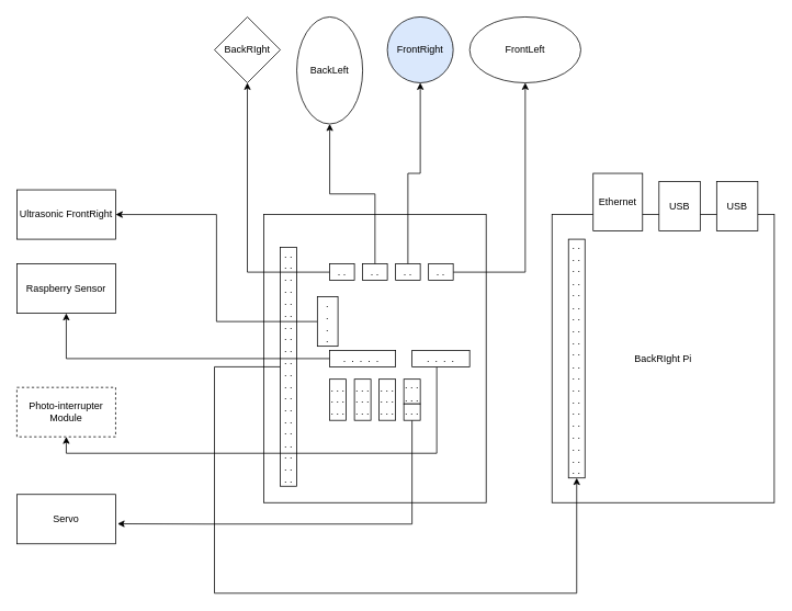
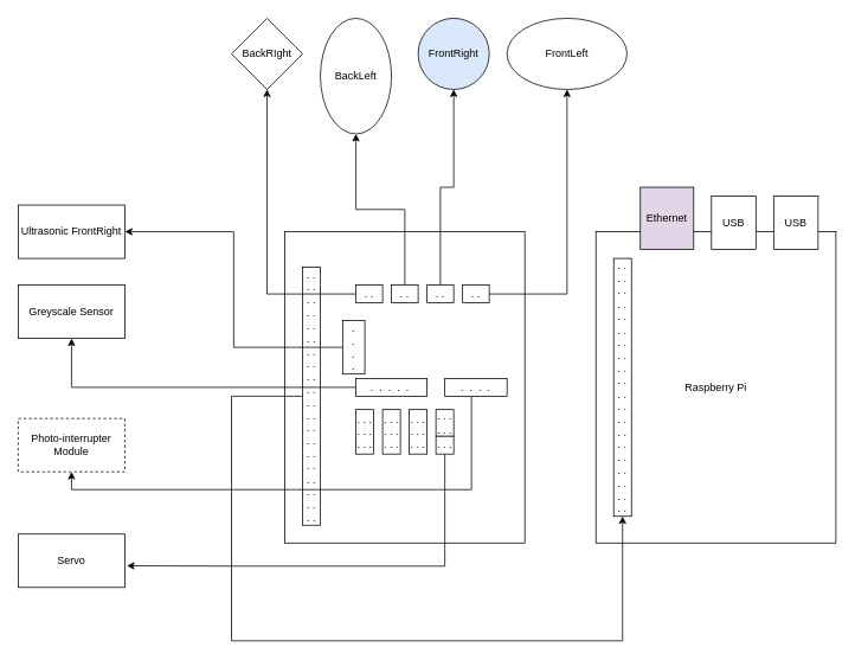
  <mxCell id="0" />
  <mxCell id="1" parent="0" />
  <mxCell id="2" value="" style="rounded=0;whiteSpace=wrap;html=1;" vertex="1" parent="1"><mxGeometry x="320" y="260" width="270" height="350" as="geometry" /></mxCell>
  <mxCell id="3" style="edgeStyle=orthogonalEdgeStyle;rounded=0;orthogonalLoop=1;jettySize=auto;html=1;" edge="1" parent="1" source="4" target="16"><mxGeometry relative="1" as="geometry" /></mxCell>
  <mxCell id="4" value=". ." style="rounded=0;whiteSpace=wrap;html=1;" vertex="1" parent="1"><mxGeometry x="440" y="320" width="30" height="20" as="geometry" /></mxCell>
  <mxCell id="5" style="edgeStyle=orthogonalEdgeStyle;rounded=0;orthogonalLoop=1;jettySize=auto;html=1;" edge="1" parent="1" source="6" target="15"><mxGeometry relative="1" as="geometry" /></mxCell>
  <mxCell id="6" value=". ." style="rounded=0;whiteSpace=wrap;html=1;" vertex="1" parent="1"><mxGeometry x="480" y="320" width="30" height="20" as="geometry" /></mxCell>
  <mxCell id="7" style="edgeStyle=orthogonalEdgeStyle;rounded=0;orthogonalLoop=1;jettySize=auto;html=1;" edge="1" parent="1" source="8" target="18"><mxGeometry relative="1" as="geometry" /></mxCell>
  <mxCell id="8" value=". ." style="rounded=0;whiteSpace=wrap;html=1;" vertex="1" parent="1"><mxGeometry x="520" y="320" width="30" height="20" as="geometry" /></mxCell>
- <mxCell id="9" value="BackRIght Pi" style="rounded=0;whiteSpace=wrap;html=1;" vertex="1" parent="1"><mxGeometry x="670" y="260" width="270" height="350" as="geometry" /></mxCell>
+ <mxCell id="9" value="Raspberry Pi" style="rounded=0;whiteSpace=wrap;html=1;" vertex="1" parent="1"><mxGeometry x="670" y="260" width="270" height="350" as="geometry" /></mxCell>
  <mxCell id="10" style="edgeStyle=orthogonalEdgeStyle;rounded=0;orthogonalLoop=1;jettySize=auto;html=1;" edge="1" parent="1" source="11" target="12"><mxGeometry relative="1" as="geometry"><Array as="points"><mxPoint x="260" y="445" /><mxPoint x="260" y="720" /><mxPoint x="700" y="720" /></Array></mxGeometry></mxCell>
  <mxCell id="11" value=". .&lt;br&gt;. .&lt;br&gt;. .&lt;br&gt;. .&lt;br&gt;. .&lt;br&gt;. .&lt;br&gt;. .&lt;br&gt;. .&lt;br&gt;. .&lt;br&gt;. .&lt;br&gt;. .&lt;br&gt;. .&lt;br&gt;. .&lt;br&gt;. .&lt;br&gt;. .&lt;br&gt;. .&lt;br&gt;. .&lt;br&gt;. .&lt;br&gt;. .&lt;br&gt;. .&lt;br&gt;" style="rounded=0;whiteSpace=wrap;html=1;" vertex="1" parent="1"><mxGeometry x="340" y="300" width="20" height="290" as="geometry" /></mxCell>
  <mxCell id="12" value=". .&lt;br&gt;. .&lt;br&gt;. .&lt;br&gt;. .&lt;br&gt;. .&lt;br&gt;. .&lt;br&gt;. .&lt;br&gt;. .&lt;br&gt;. .&lt;br&gt;. .&lt;br&gt;. .&lt;br&gt;. .&lt;br&gt;. .&lt;br&gt;. .&lt;br&gt;. .&lt;br&gt;. .&lt;br&gt;. .&lt;br&gt;. .&lt;br&gt;. .&lt;br&gt;. .&lt;br&gt;" style="rounded=0;whiteSpace=wrap;html=1;" vertex="1" parent="1"><mxGeometry x="690" y="290" width="20" height="290" as="geometry" /></mxCell>
  <mxCell id="13" style="edgeStyle=orthogonalEdgeStyle;rounded=0;orthogonalLoop=1;jettySize=auto;html=1;" edge="1" parent="1" source="14" target="17"><mxGeometry relative="1" as="geometry" /></mxCell>
  <mxCell id="14" value=". ." style="rounded=0;whiteSpace=wrap;html=1;" vertex="1" parent="1"><mxGeometry x="400" y="320" width="30" height="20" as="geometry" /></mxCell>
  <mxCell id="15" value="FrontRight" style="ellipse;whiteSpace=wrap;html=1;aspect=fixed;fillColor=#dae8fc;" vertex="1" parent="1"><mxGeometry x="470" y="20" width="80" height="80" as="geometry" /></mxCell>
  <mxCell id="16" value="BackLeft" style="ellipse;whiteSpace=wrap;html=1;aspect=fixed;" vertex="1" parent="1"><mxGeometry x="360" y="20" width="80" height="130" as="geometry" /></mxCell>
  <mxCell id="17" value="BackRIght" style="rhombus;whiteSpace=wrap;html=1;aspect=fixed;" vertex="1" parent="1"><mxGeometry x="260" y="20" width="80" height="80" as="geometry" /></mxCell>
  <mxCell id="18" value="FrontLeft" style="ellipse;whiteSpace=wrap;html=1;aspect=fixed;" vertex="1" parent="1"><mxGeometry x="570" y="20" width="135" height="80" as="geometry" /></mxCell>
  <mxCell id="19" style="edgeStyle=orthogonalEdgeStyle;rounded=0;orthogonalLoop=1;jettySize=auto;html=1;entryX=1;entryY=0.5;entryDx=0;entryDy=0;" edge="1" parent="1" source="20" target="25"><mxGeometry relative="1" as="geometry" /></mxCell>
  <mxCell id="20" value=".&lt;br&gt;.&lt;br&gt;.&lt;br&gt;." style="rounded=0;whiteSpace=wrap;html=1;" vertex="1" parent="1"><mxGeometry x="385" y="360" width="25" height="60" as="geometry" /></mxCell>
  <mxCell id="21" style="edgeStyle=orthogonalEdgeStyle;rounded=0;orthogonalLoop=1;jettySize=auto;html=1;entryX=0.5;entryY=1;entryDx=0;entryDy=0;" edge="1" parent="1" source="22" target="26"><mxGeometry relative="1" as="geometry" /></mxCell>
  <mxCell id="22" value=".&amp;nbsp; .&amp;nbsp; .&amp;nbsp; .&amp;nbsp; .&amp;nbsp;" style="rounded=0;whiteSpace=wrap;html=1;" vertex="1" parent="1"><mxGeometry x="400" y="425" width="80" height="20" as="geometry" /></mxCell>
  <mxCell id="23" style="edgeStyle=orthogonalEdgeStyle;rounded=0;orthogonalLoop=1;jettySize=auto;html=1;entryX=0.5;entryY=1;entryDx=0;entryDy=0;" edge="1" parent="1" source="24" target="27"><mxGeometry relative="1" as="geometry"><Array as="points"><mxPoint x="530" y="550" /><mxPoint x="80" y="550" /></Array></mxGeometry></mxCell>
  <mxCell id="24" value=".&amp;nbsp; .&amp;nbsp; .&amp;nbsp; ." style="rounded=0;whiteSpace=wrap;html=1;" vertex="1" parent="1"><mxGeometry x="500" y="425" width="70" height="20" as="geometry" /></mxCell>
  <mxCell id="25" value="Ultrasonic FrontRight" style="rounded=0;whiteSpace=wrap;html=1;" vertex="1" parent="1"><mxGeometry x="20" y="230" width="120" height="60" as="geometry" /></mxCell>
- <mxCell id="26" value="Raspberry Sensor" style="rounded=0;whiteSpace=wrap;html=1;" vertex="1" parent="1"><mxGeometry x="20" y="320" width="120" height="60" as="geometry" /></mxCell>
+ <mxCell id="26" value="Greyscale Sensor" style="rounded=0;whiteSpace=wrap;html=1;" vertex="1" parent="1"><mxGeometry x="20" y="320" width="120" height="60" as="geometry" /></mxCell>
  <mxCell id="27" value="Photo-interrupter Module" style="rounded=0;whiteSpace=wrap;html=1;dashed=1;" vertex="1" parent="1"><mxGeometry x="20" y="470" width="120" height="60" as="geometry" /></mxCell>
  <mxCell id="28" value="USB" style="rounded=0;whiteSpace=wrap;html=1;" vertex="1" parent="1"><mxGeometry x="800" y="220" width="50" height="60" as="geometry" /></mxCell>
- <mxCell id="29" value="Ethernet" style="rounded=0;whiteSpace=wrap;html=1;" vertex="1" parent="1"><mxGeometry x="720" y="210" width="60" height="70" as="geometry" /></mxCell>
+ <mxCell id="29" value="Ethernet" style="rounded=0;whiteSpace=wrap;html=1;fillColor=#e1d5e7;" vertex="1" parent="1"><mxGeometry x="720" y="210" width="60" height="70" as="geometry" /></mxCell>
  <mxCell id="30" value="USB" style="rounded=0;whiteSpace=wrap;html=1;" vertex="1" parent="1"><mxGeometry x="870" y="220" width="50" height="60" as="geometry" /></mxCell>
  <mxCell id="31" value=". . .&lt;br&gt;. . .&lt;br&gt;. . .&lt;br&gt;" style="rounded=0;whiteSpace=wrap;html=1;" vertex="1" parent="1"><mxGeometry x="400" y="460" width="20" height="50" as="geometry" /></mxCell>
  <mxCell id="32" value=". . .&lt;br&gt;. . .&lt;br&gt;. . .&lt;br&gt;" style="rounded=0;whiteSpace=wrap;html=1;" vertex="1" parent="1"><mxGeometry x="430" y="460" width="20" height="50" as="geometry" /></mxCell>
  <mxCell id="33" value=". . .&lt;br&gt;. . .&lt;br&gt;. . .&lt;br&gt;" style="rounded=0;whiteSpace=wrap;html=1;" vertex="1" parent="1"><mxGeometry x="460" y="460" width="20" height="50" as="geometry" /></mxCell>
  <mxCell id="34" value=". . .&lt;br&gt;. . ." style="rounded=0;whiteSpace=wrap;html=1;" vertex="1" parent="1"><mxGeometry x="490" y="460" width="20" height="30" as="geometry" /></mxCell>
  <mxCell id="35" style="edgeStyle=orthogonalEdgeStyle;rounded=0;orthogonalLoop=1;jettySize=auto;html=1;entryX=1.019;entryY=0.594;entryDx=0;entryDy=0;entryPerimeter=0;" edge="1" parent="1" source="36" target="37"><mxGeometry relative="1" as="geometry"><Array as="points"><mxPoint x="500" y="636" /><mxPoint x="250" y="636" /></Array></mxGeometry></mxCell>
  <mxCell id="36" value=". . ." style="rounded=0;whiteSpace=wrap;html=1;" vertex="1" parent="1"><mxGeometry x="490" y="490" width="20" height="20" as="geometry" /></mxCell>
  <mxCell id="37" value="Servo" style="rounded=0;whiteSpace=wrap;html=1;" vertex="1" parent="1"><mxGeometry x="20" y="600" width="120" height="60" as="geometry" /></mxCell>
